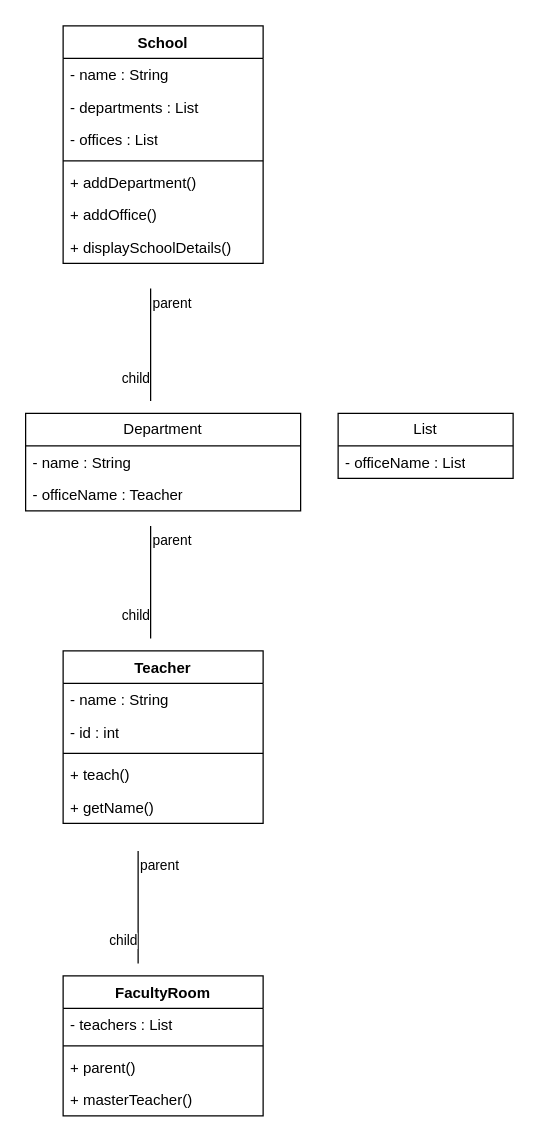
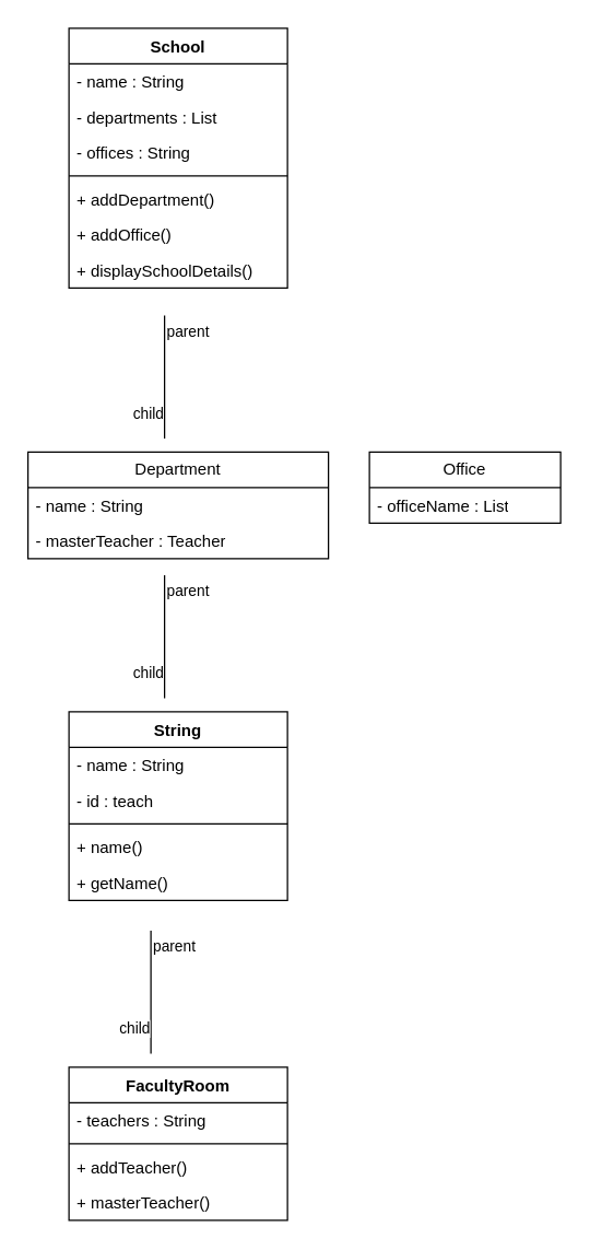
  <mxCell id="0" />
  <mxCell id="1" parent="0" />
  <mxCell id="2" value="" style="endArrow=none;html=1;edgeStyle=orthogonalEdgeStyle;rounded=0;" edge="1" parent="1"><mxGeometry relative="1" as="geometry"><mxPoint x="120" y="230" as="sourcePoint" /><mxPoint x="120" y="320" as="targetPoint" /><Array as="points"><mxPoint x="120" y="290" /><mxPoint x="120" y="290" /></Array></mxGeometry></mxCell>
  <mxCell id="3" value="parent" style="edgeLabel;resizable=0;html=1;align=left;verticalAlign=bottom;" connectable="0" vertex="1" parent="2"><mxGeometry x="-1" relative="1" as="geometry"><mxPoint y="20" as="offset" /></mxGeometry></mxCell>
  <mxCell id="4" value="child" style="edgeLabel;resizable=0;html=1;align=right;verticalAlign=bottom;" connectable="0" vertex="1" parent="2"><mxGeometry x="1" relative="1" as="geometry"><mxPoint y="-10" as="offset" /></mxGeometry></mxCell>
  <mxCell id="5" value="Department" style="swimlane;fontStyle=0;childLayout=stackLayout;horizontal=1;startSize=26;fillColor=none;horizontalStack=0;resizeParent=1;resizeParentMax=0;resizeLast=0;collapsible=1;marginBottom=0;whiteSpace=wrap;html=1;" vertex="1" parent="1"><mxGeometry x="20" y="330" width="220" height="78" as="geometry" /></mxCell>
  <mxCell id="6" value="- name : String&lt;span style=&quot;white-space: pre;&quot;&gt;&#09;&lt;/span&gt;" style="text;strokeColor=none;fillColor=none;align=left;verticalAlign=top;spacingLeft=4;spacingRight=4;overflow=hidden;rotatable=0;points=[[0,0.5],[1,0.5]];portConstraint=eastwest;whiteSpace=wrap;html=1;" vertex="1" parent="5"><mxGeometry y="26" width="220" height="26" as="geometry" /></mxCell>
- <mxCell id="7" value="- officeName : Teacher" style="text;strokeColor=none;fillColor=none;align=left;verticalAlign=top;spacingLeft=4;spacingRight=4;overflow=hidden;rotatable=0;points=[[0,0.5],[1,0.5]];portConstraint=eastwest;whiteSpace=wrap;html=1;" vertex="1" parent="5"><mxGeometry y="52" width="220" height="26" as="geometry" /></mxCell>
+ <mxCell id="7" value="- masterTeacher : Teacher" style="text;strokeColor=none;fillColor=none;align=left;verticalAlign=top;spacingLeft=4;spacingRight=4;overflow=hidden;rotatable=0;points=[[0,0.5],[1,0.5]];portConstraint=eastwest;whiteSpace=wrap;html=1;" vertex="1" parent="5"><mxGeometry y="52" width="220" height="26" as="geometry" /></mxCell>
  <mxCell id="8" value="School" style="swimlane;fontStyle=1;align=center;verticalAlign=top;childLayout=stackLayout;horizontal=1;startSize=26;horizontalStack=0;resizeParent=1;resizeParentMax=0;resizeLast=0;collapsible=1;marginBottom=0;whiteSpace=wrap;html=1;" vertex="1" parent="1"><mxGeometry x="50" y="20" width="160" height="190" as="geometry" /></mxCell>
  <mxCell id="9" value="- name : String" style="text;strokeColor=none;fillColor=none;align=left;verticalAlign=top;spacingLeft=4;spacingRight=4;overflow=hidden;rotatable=0;points=[[0,0.5],[1,0.5]];portConstraint=eastwest;whiteSpace=wrap;html=1;" vertex="1" parent="8"><mxGeometry y="26" width="160" height="26" as="geometry" /></mxCell>
  <mxCell id="10" value="- departments : List&lt;span style=&quot;white-space: pre;&quot;&gt;&#09;&lt;/span&gt;" style="text;strokeColor=none;fillColor=none;align=left;verticalAlign=top;spacingLeft=4;spacingRight=4;overflow=hidden;rotatable=0;points=[[0,0.5],[1,0.5]];portConstraint=eastwest;whiteSpace=wrap;html=1;" vertex="1" parent="8"><mxGeometry y="52" width="160" height="26" as="geometry" /></mxCell>
- <mxCell id="11" value="- offices : List" style="text;strokeColor=none;fillColor=none;align=left;verticalAlign=top;spacingLeft=4;spacingRight=4;overflow=hidden;rotatable=0;points=[[0,0.5],[1,0.5]];portConstraint=eastwest;whiteSpace=wrap;html=1;" vertex="1" parent="8"><mxGeometry y="78" width="160" height="26" as="geometry" /></mxCell>
+ <mxCell id="11" value="- offices : String" style="text;strokeColor=none;fillColor=none;align=left;verticalAlign=top;spacingLeft=4;spacingRight=4;overflow=hidden;rotatable=0;points=[[0,0.5],[1,0.5]];portConstraint=eastwest;whiteSpace=wrap;html=1;" vertex="1" parent="8"><mxGeometry y="78" width="160" height="26" as="geometry" /></mxCell>
  <mxCell id="12" value="" style="line;strokeWidth=1;fillColor=none;align=left;verticalAlign=middle;spacingTop=-1;spacingLeft=3;spacingRight=3;rotatable=0;labelPosition=right;points=[];portConstraint=eastwest;strokeColor=inherit;" vertex="1" parent="8"><mxGeometry y="104" width="160" height="8" as="geometry" /></mxCell>
  <mxCell id="13" value="+ addDepartment()" style="text;strokeColor=none;fillColor=none;align=left;verticalAlign=top;spacingLeft=4;spacingRight=4;overflow=hidden;rotatable=0;points=[[0,0.5],[1,0.5]];portConstraint=eastwest;whiteSpace=wrap;html=1;" vertex="1" parent="8"><mxGeometry y="112" width="160" height="26" as="geometry" /></mxCell>
  <mxCell id="14" value="+ addOffice()" style="text;strokeColor=none;fillColor=none;align=left;verticalAlign=top;spacingLeft=4;spacingRight=4;overflow=hidden;rotatable=0;points=[[0,0.5],[1,0.5]];portConstraint=eastwest;whiteSpace=wrap;html=1;" vertex="1" parent="8"><mxGeometry y="138" width="160" height="26" as="geometry" /></mxCell>
  <mxCell id="15" value="+ displaySchoolDetails()" style="text;strokeColor=none;fillColor=none;align=left;verticalAlign=top;spacingLeft=4;spacingRight=4;overflow=hidden;rotatable=0;points=[[0,0.5],[1,0.5]];portConstraint=eastwest;whiteSpace=wrap;html=1;" vertex="1" parent="8"><mxGeometry y="164" width="160" height="26" as="geometry" /></mxCell>
- <mxCell id="16" value="List" style="swimlane;fontStyle=0;childLayout=stackLayout;horizontal=1;startSize=26;fillColor=none;horizontalStack=0;resizeParent=1;resizeParentMax=0;resizeLast=0;collapsible=1;marginBottom=0;whiteSpace=wrap;html=1;" vertex="1" parent="1"><mxGeometry x="270" y="330" width="140" height="52" as="geometry" /></mxCell>
+ <mxCell id="16" value="Office" style="swimlane;fontStyle=0;childLayout=stackLayout;horizontal=1;startSize=26;fillColor=none;horizontalStack=0;resizeParent=1;resizeParentMax=0;resizeLast=0;collapsible=1;marginBottom=0;whiteSpace=wrap;html=1;" vertex="1" parent="1"><mxGeometry x="270" y="330" width="140" height="52" as="geometry" /></mxCell>
  <mxCell id="17" value="- officeName : List" style="text;strokeColor=none;fillColor=none;align=left;verticalAlign=top;spacingLeft=4;spacingRight=4;overflow=hidden;rotatable=0;points=[[0,0.5],[1,0.5]];portConstraint=eastwest;whiteSpace=wrap;html=1;" vertex="1" parent="16"><mxGeometry y="26" width="140" height="26" as="geometry" /></mxCell>
  <mxCell id="18" value="" style="endArrow=none;html=1;edgeStyle=orthogonalEdgeStyle;rounded=0;" edge="1" parent="1"><mxGeometry relative="1" as="geometry"><mxPoint x="120" y="420" as="sourcePoint" /><mxPoint x="120" y="510" as="targetPoint" /><Array as="points"><mxPoint x="120" y="480" /><mxPoint x="120" y="480" /></Array></mxGeometry></mxCell>
  <mxCell id="19" value="parent" style="edgeLabel;resizable=0;html=1;align=left;verticalAlign=bottom;" connectable="0" vertex="1" parent="18"><mxGeometry x="-1" relative="1" as="geometry"><mxPoint y="20" as="offset" /></mxGeometry></mxCell>
  <mxCell id="20" value="child" style="edgeLabel;resizable=0;html=1;align=right;verticalAlign=bottom;" connectable="0" vertex="1" parent="18"><mxGeometry x="1" relative="1" as="geometry"><mxPoint y="-10" as="offset" /></mxGeometry></mxCell>
- <mxCell id="21" value="Teacher" style="swimlane;fontStyle=1;align=center;verticalAlign=top;childLayout=stackLayout;horizontal=1;startSize=26;horizontalStack=0;resizeParent=1;resizeParentMax=0;resizeLast=0;collapsible=1;marginBottom=0;whiteSpace=wrap;html=1;" vertex="1" parent="1"><mxGeometry x="50" y="520" width="160" height="138" as="geometry" /></mxCell>
+ <mxCell id="21" value="String" style="swimlane;fontStyle=1;align=center;verticalAlign=top;childLayout=stackLayout;horizontal=1;startSize=26;horizontalStack=0;resizeParent=1;resizeParentMax=0;resizeLast=0;collapsible=1;marginBottom=0;whiteSpace=wrap;html=1;" vertex="1" parent="1"><mxGeometry x="50" y="520" width="160" height="138" as="geometry" /></mxCell>
  <mxCell id="22" value="- name : String" style="text;strokeColor=none;fillColor=none;align=left;verticalAlign=top;spacingLeft=4;spacingRight=4;overflow=hidden;rotatable=0;points=[[0,0.5],[1,0.5]];portConstraint=eastwest;whiteSpace=wrap;html=1;" vertex="1" parent="21"><mxGeometry y="26" width="160" height="26" as="geometry" /></mxCell>
- <mxCell id="23" value="- id : int" style="text;strokeColor=none;fillColor=none;align=left;verticalAlign=top;spacingLeft=4;spacingRight=4;overflow=hidden;rotatable=0;points=[[0,0.5],[1,0.5]];portConstraint=eastwest;whiteSpace=wrap;html=1;" vertex="1" parent="21"><mxGeometry y="52" width="160" height="26" as="geometry" /></mxCell>
+ <mxCell id="23" value="- id : teach" style="text;strokeColor=none;fillColor=none;align=left;verticalAlign=top;spacingLeft=4;spacingRight=4;overflow=hidden;rotatable=0;points=[[0,0.5],[1,0.5]];portConstraint=eastwest;whiteSpace=wrap;html=1;" vertex="1" parent="21"><mxGeometry y="52" width="160" height="26" as="geometry" /></mxCell>
  <mxCell id="24" value="" style="line;strokeWidth=1;fillColor=none;align=left;verticalAlign=middle;spacingTop=-1;spacingLeft=3;spacingRight=3;rotatable=0;labelPosition=right;points=[];portConstraint=eastwest;strokeColor=inherit;" vertex="1" parent="21"><mxGeometry y="78" width="160" height="8" as="geometry" /></mxCell>
- <mxCell id="25" value="+ teach()" style="text;strokeColor=none;fillColor=none;align=left;verticalAlign=top;spacingLeft=4;spacingRight=4;overflow=hidden;rotatable=0;points=[[0,0.5],[1,0.5]];portConstraint=eastwest;whiteSpace=wrap;html=1;" vertex="1" parent="21"><mxGeometry y="86" width="160" height="26" as="geometry" /></mxCell>
+ <mxCell id="25" value="+ name()" style="text;strokeColor=none;fillColor=none;align=left;verticalAlign=top;spacingLeft=4;spacingRight=4;overflow=hidden;rotatable=0;points=[[0,0.5],[1,0.5]];portConstraint=eastwest;whiteSpace=wrap;html=1;" vertex="1" parent="21"><mxGeometry y="86" width="160" height="26" as="geometry" /></mxCell>
  <mxCell id="26" value="+ getName()" style="text;strokeColor=none;fillColor=none;align=left;verticalAlign=top;spacingLeft=4;spacingRight=4;overflow=hidden;rotatable=0;points=[[0,0.5],[1,0.5]];portConstraint=eastwest;whiteSpace=wrap;html=1;" vertex="1" parent="21"><mxGeometry y="112" width="160" height="26" as="geometry" /></mxCell>
  <mxCell id="27" value="" style="endArrow=none;html=1;edgeStyle=orthogonalEdgeStyle;rounded=0;" edge="1" parent="1"><mxGeometry relative="1" as="geometry"><mxPoint x="110" y="680" as="sourcePoint" /><mxPoint x="110" y="770" as="targetPoint" /><Array as="points"><mxPoint x="110" y="740" /><mxPoint x="110" y="740" /></Array></mxGeometry></mxCell>
  <mxCell id="28" value="parent" style="edgeLabel;resizable=0;html=1;align=left;verticalAlign=bottom;" connectable="0" vertex="1" parent="27"><mxGeometry x="-1" relative="1" as="geometry"><mxPoint y="20" as="offset" /></mxGeometry></mxCell>
  <mxCell id="29" value="child" style="edgeLabel;resizable=0;html=1;align=right;verticalAlign=bottom;" connectable="0" vertex="1" parent="27"><mxGeometry x="1" relative="1" as="geometry"><mxPoint y="-10" as="offset" /></mxGeometry></mxCell>
  <mxCell id="30" value="FacultyRoom" style="swimlane;fontStyle=1;align=center;verticalAlign=top;childLayout=stackLayout;horizontal=1;startSize=26;horizontalStack=0;resizeParent=1;resizeParentMax=0;resizeLast=0;collapsible=1;marginBottom=0;whiteSpace=wrap;html=1;" vertex="1" parent="1"><mxGeometry x="50" y="780" width="160" height="112" as="geometry" /></mxCell>
- <mxCell id="31" value="- teachers : List" style="text;strokeColor=none;fillColor=none;align=left;verticalAlign=top;spacingLeft=4;spacingRight=4;overflow=hidden;rotatable=0;points=[[0,0.5],[1,0.5]];portConstraint=eastwest;whiteSpace=wrap;html=1;" vertex="1" parent="30"><mxGeometry y="26" width="160" height="26" as="geometry" /></mxCell>
+ <mxCell id="31" value="- teachers : String" style="text;strokeColor=none;fillColor=none;align=left;verticalAlign=top;spacingLeft=4;spacingRight=4;overflow=hidden;rotatable=0;points=[[0,0.5],[1,0.5]];portConstraint=eastwest;whiteSpace=wrap;html=1;" vertex="1" parent="30"><mxGeometry y="26" width="160" height="26" as="geometry" /></mxCell>
  <mxCell id="32" value="" style="line;strokeWidth=1;fillColor=none;align=left;verticalAlign=middle;spacingTop=-1;spacingLeft=3;spacingRight=3;rotatable=0;labelPosition=right;points=[];portConstraint=eastwest;strokeColor=inherit;" vertex="1" parent="30"><mxGeometry y="52" width="160" height="8" as="geometry" /></mxCell>
- <mxCell id="33" value="+ parent()" style="text;strokeColor=none;fillColor=none;align=left;verticalAlign=top;spacingLeft=4;spacingRight=4;overflow=hidden;rotatable=0;points=[[0,0.5],[1,0.5]];portConstraint=eastwest;whiteSpace=wrap;html=1;" vertex="1" parent="30"><mxGeometry y="60" width="160" height="26" as="geometry" /></mxCell>
+ <mxCell id="33" value="+ addTeacher()" style="text;strokeColor=none;fillColor=none;align=left;verticalAlign=top;spacingLeft=4;spacingRight=4;overflow=hidden;rotatable=0;points=[[0,0.5],[1,0.5]];portConstraint=eastwest;whiteSpace=wrap;html=1;" vertex="1" parent="30"><mxGeometry y="60" width="160" height="26" as="geometry" /></mxCell>
  <mxCell id="34" value="+ masterTeacher()" style="text;strokeColor=none;fillColor=none;align=left;verticalAlign=top;spacingLeft=4;spacingRight=4;overflow=hidden;rotatable=0;points=[[0,0.5],[1,0.5]];portConstraint=eastwest;whiteSpace=wrap;html=1;" vertex="1" parent="30"><mxGeometry y="86" width="160" height="26" as="geometry" /></mxCell>
